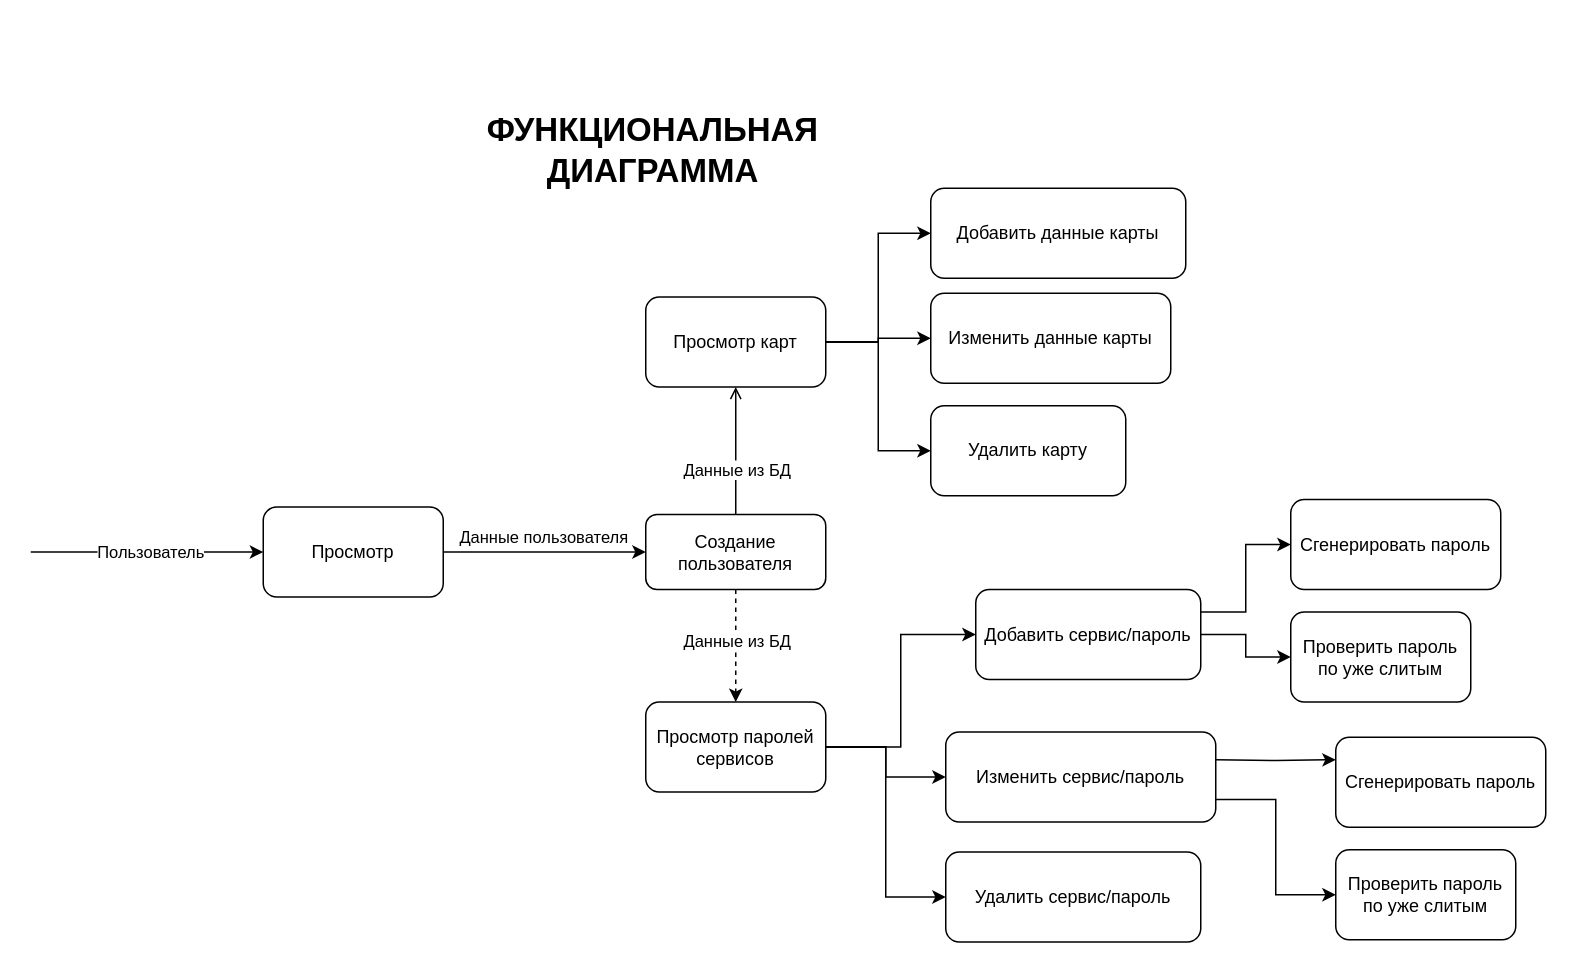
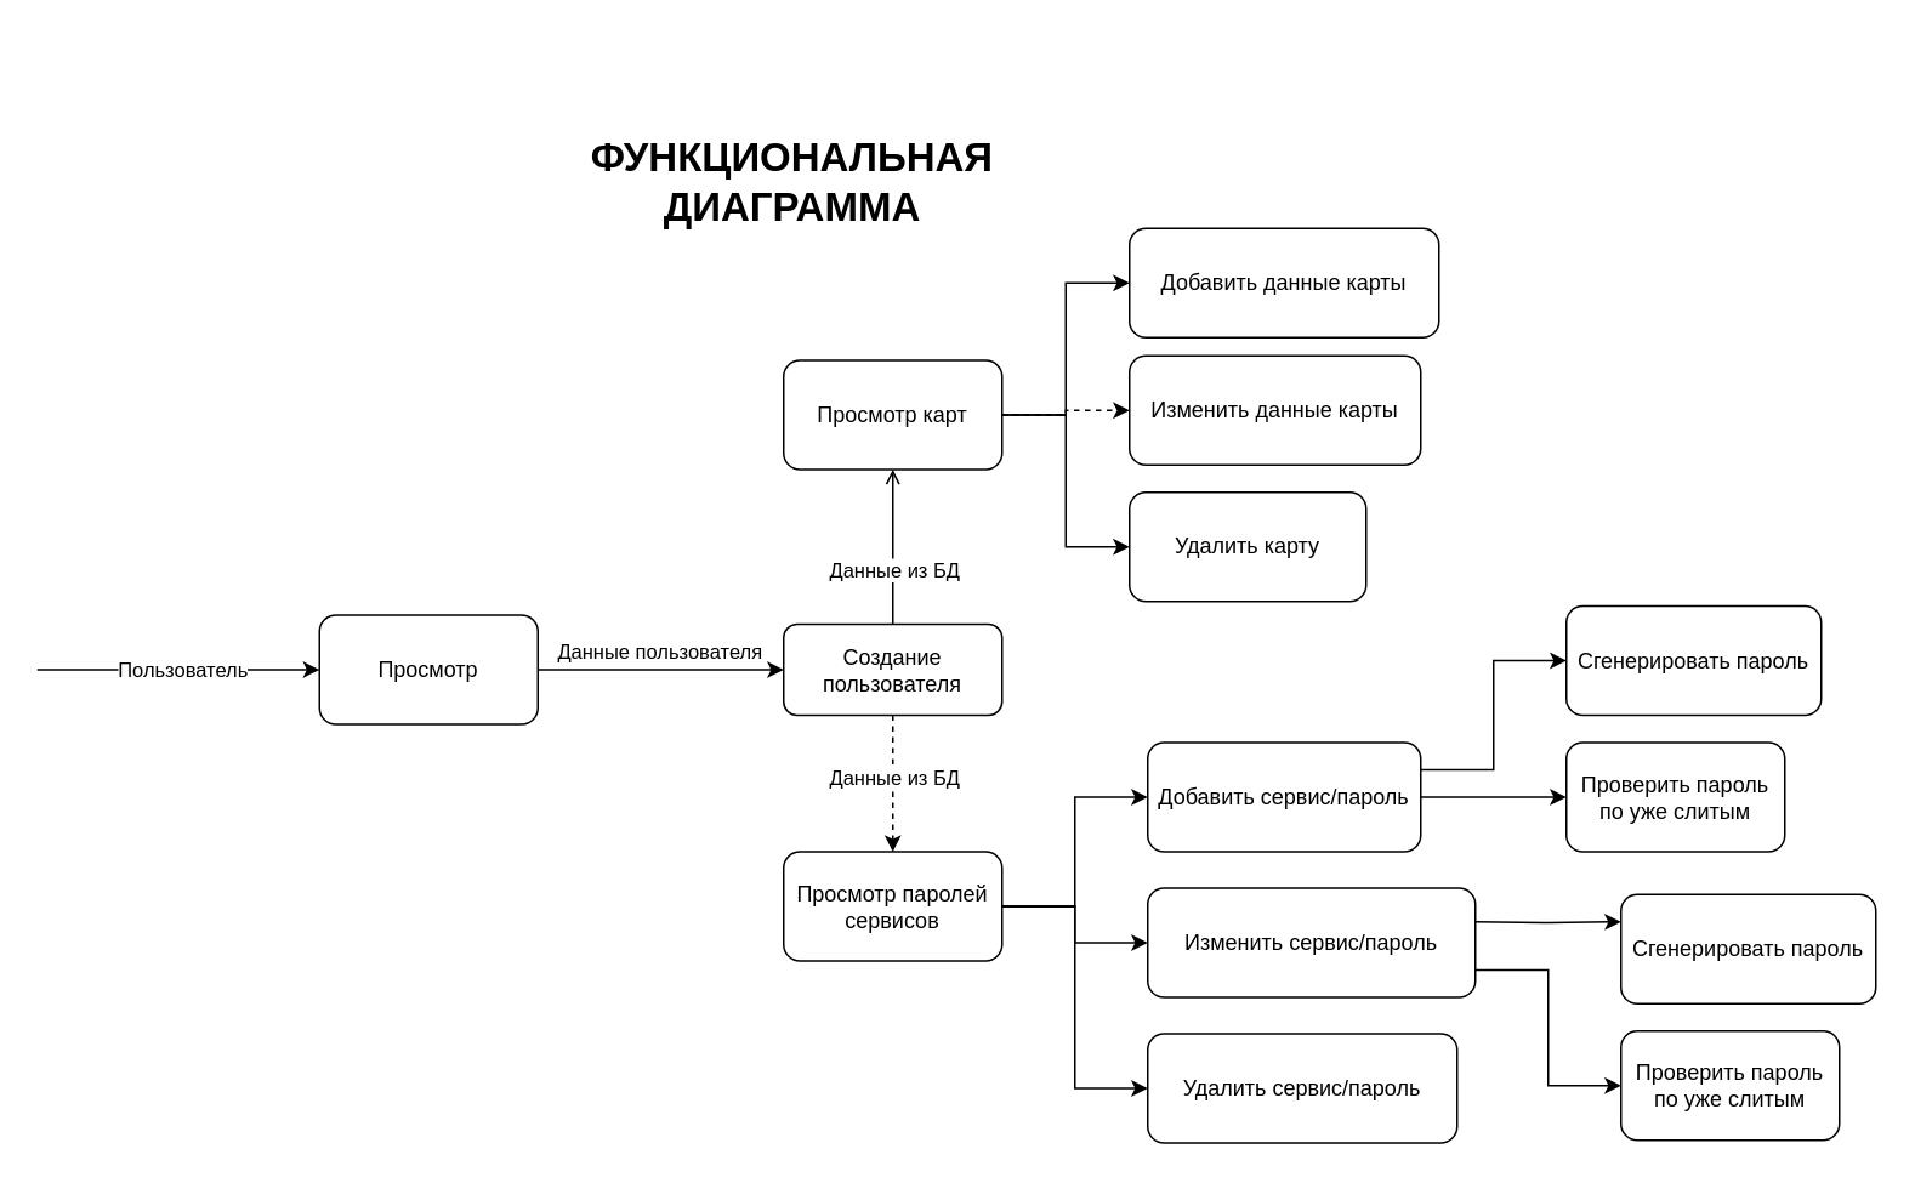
  <mxCell id="0" />
  <mxCell id="1" parent="0" />
  <mxCell id="2" value="&lt;span style=&quot;font-size: 22px;&quot;&gt;&lt;b&gt;ФУНКЦИОНАЛЬНАЯ&lt;br&gt;ДИАГРАММА&lt;br&gt;&lt;/b&gt;&lt;/span&gt;" style="text;html=1;strokeColor=none;fillColor=none;align=center;verticalAlign=middle;whiteSpace=wrap;rounded=0;" parent="1" vertex="1"><mxGeometry x="275" y="20" width="320" height="160" as="geometry" /></mxCell>
  <mxCell id="3" value="" style="endArrow=classic;html=1;rounded=0;entryX=0;entryY=0.5;entryDx=0;entryDy=0;" parent="1" edge="1"><mxGeometry width="50" height="50" relative="1" as="geometry"><mxPoint x="20" y="367.5" as="sourcePoint" /><mxPoint x="175" y="367.5" as="targetPoint" /></mxGeometry></mxCell>
  <mxCell id="4" value="Пользователь" style="edgeLabel;html=1;align=center;verticalAlign=middle;resizable=0;points=[];" parent="3" vertex="1" connectable="0"><mxGeometry x="-0.22" y="-1" relative="1" as="geometry"><mxPoint x="19" y="-1" as="offset" /></mxGeometry></mxCell>
  <mxCell id="5" style="edgeStyle=orthogonalEdgeStyle;rounded=0;orthogonalLoop=1;jettySize=auto;html=1;exitX=0.5;exitY=0;exitDx=0;exitDy=0;entryX=0.5;entryY=1;entryDx=0;entryDy=0;endArrow=open;" parent="1" source="30" target="12" edge="1"><mxGeometry relative="1" as="geometry"><Array as="points"><mxPoint x="490" y="337.5" /><mxPoint x="490" y="337.5" /></Array></mxGeometry></mxCell>
  <mxCell id="6" value="Данные из БД" style="edgeLabel;html=1;align=center;verticalAlign=middle;resizable=0;points=[];" parent="5" vertex="1" connectable="0"><mxGeometry x="0.108" relative="1" as="geometry"><mxPoint y="17" as="offset" /></mxGeometry></mxCell>
  <mxCell id="7" style="edgeStyle=orthogonalEdgeStyle;rounded=0;orthogonalLoop=1;jettySize=auto;html=1;exitX=0.5;exitY=1;exitDx=0;exitDy=0;entryX=0.5;entryY=0;entryDx=0;entryDy=0;dashed=1;" parent="1" source="30" target="17" edge="1"><mxGeometry relative="1" as="geometry"><Array as="points" /></mxGeometry></mxCell>
  <mxCell id="8" value="Данные из БД" style="edgeLabel;html=1;align=center;verticalAlign=middle;resizable=0;points=[];" parent="7" vertex="1" connectable="0"><mxGeometry x="-0.101" relative="1" as="geometry"><mxPoint as="offset" /></mxGeometry></mxCell>
  <mxCell id="9" style="edgeStyle=orthogonalEdgeStyle;rounded=0;orthogonalLoop=1;jettySize=auto;html=1;entryX=0;entryY=0.5;entryDx=0;entryDy=0;" parent="1" source="12" target="21" edge="1"><mxGeometry relative="1" as="geometry" /></mxCell>
- <mxCell id="10" style="edgeStyle=orthogonalEdgeStyle;rounded=0;orthogonalLoop=1;jettySize=auto;html=1;exitX=1;exitY=0.5;exitDx=0;exitDy=0;" parent="1" source="12" target="22" edge="1"><mxGeometry relative="1" as="geometry" /></mxCell>
+ <mxCell id="10" style="edgeStyle=orthogonalEdgeStyle;rounded=0;orthogonalLoop=1;jettySize=auto;html=1;exitX=1;exitY=0.5;exitDx=0;exitDy=0;dashed=1;" parent="1" source="12" target="22" edge="1"><mxGeometry relative="1" as="geometry" /></mxCell>
  <mxCell id="11" style="edgeStyle=orthogonalEdgeStyle;rounded=0;orthogonalLoop=1;jettySize=auto;html=1;exitX=1;exitY=0.5;exitDx=0;exitDy=0;entryX=0;entryY=0.5;entryDx=0;entryDy=0;" parent="1" source="12" target="26" edge="1"><mxGeometry relative="1" as="geometry" /></mxCell>
  <mxCell id="12" value="Просмотр карт" style="rounded=1;whiteSpace=wrap;html=1;" parent="1" vertex="1"><mxGeometry x="430" y="197.5" width="120" height="60" as="geometry" /></mxCell>
  <mxCell id="13" value="Просмотр" style="rounded=1;whiteSpace=wrap;html=1;" parent="1" vertex="1"><mxGeometry x="175" y="337.5" width="120" height="60" as="geometry" /></mxCell>
  <mxCell id="14" style="edgeStyle=orthogonalEdgeStyle;rounded=0;orthogonalLoop=1;jettySize=auto;html=1;exitX=1;exitY=0.5;exitDx=0;exitDy=0;entryX=0;entryY=0.5;entryDx=0;entryDy=0;" parent="1" source="17" target="20" edge="1"><mxGeometry relative="1" as="geometry" /></mxCell>
  <mxCell id="15" style="edgeStyle=orthogonalEdgeStyle;rounded=0;orthogonalLoop=1;jettySize=auto;html=1;exitX=1;exitY=0.5;exitDx=0;exitDy=0;entryX=0;entryY=0.5;entryDx=0;entryDy=0;" parent="1" source="17" target="25" edge="1"><mxGeometry relative="1" as="geometry" /></mxCell>
  <mxCell id="16" style="edgeStyle=orthogonalEdgeStyle;rounded=0;orthogonalLoop=1;jettySize=auto;html=1;exitX=1;exitY=0.5;exitDx=0;exitDy=0;entryX=0;entryY=0.5;entryDx=0;entryDy=0;" parent="1" source="17" target="27" edge="1"><mxGeometry relative="1" as="geometry" /></mxCell>
  <mxCell id="17" value="Просмотр паролей сервисов" style="rounded=1;whiteSpace=wrap;html=1;" parent="1" vertex="1"><mxGeometry x="430" y="467.5" width="120" height="60" as="geometry" /></mxCell>
  <mxCell id="18" style="edgeStyle=orthogonalEdgeStyle;rounded=0;orthogonalLoop=1;jettySize=auto;html=1;entryX=0;entryY=0.5;entryDx=0;entryDy=0;" parent="1" source="20" target="31" edge="1"><mxGeometry relative="1" as="geometry" /></mxCell>
  <mxCell id="19" style="edgeStyle=orthogonalEdgeStyle;rounded=0;orthogonalLoop=1;jettySize=auto;html=1;exitX=1;exitY=0.25;exitDx=0;exitDy=0;entryX=0;entryY=0.5;entryDx=0;entryDy=0;" parent="1" source="20" target="32" edge="1"><mxGeometry relative="1" as="geometry" /></mxCell>
- <mxCell id="20" value="Добавить сервис/пароль" style="rounded=1;whiteSpace=wrap;html=1;" parent="1" vertex="1"><mxGeometry x="650" y="392.5" width="150" height="60" as="geometry" /></mxCell>
+ <mxCell id="20" value="Добавить сервис/пароль" style="rounded=1;whiteSpace=wrap;html=1;" parent="1" vertex="1"><mxGeometry x="630" y="407.5" width="150" height="60" as="geometry" /></mxCell>
  <mxCell id="21" value="Добавить данные карты" style="rounded=1;whiteSpace=wrap;html=1;" parent="1" vertex="1"><mxGeometry x="620" y="125" width="170" height="60" as="geometry" /></mxCell>
  <mxCell id="22" value="Изменить данные карты" style="rounded=1;whiteSpace=wrap;html=1;" parent="1" vertex="1"><mxGeometry x="620" y="195" width="160" height="60" as="geometry" /></mxCell>
  <mxCell id="23" style="edgeStyle=orthogonalEdgeStyle;rounded=0;orthogonalLoop=1;jettySize=auto;html=1;entryX=0;entryY=0.25;entryDx=0;entryDy=0;" edge="1" parent="1" target="34"><mxGeometry relative="1" as="geometry"><mxPoint x="810" y="506" as="sourcePoint" /></mxGeometry></mxCell>
  <mxCell id="24" style="edgeStyle=orthogonalEdgeStyle;rounded=0;orthogonalLoop=1;jettySize=auto;html=1;exitX=1;exitY=0.75;exitDx=0;exitDy=0;entryX=0;entryY=0.5;entryDx=0;entryDy=0;" edge="1" parent="1" source="25" target="33"><mxGeometry relative="1" as="geometry" /></mxCell>
  <mxCell id="25" value="Изменить сервис/пароль" style="rounded=1;whiteSpace=wrap;html=1;" parent="1" vertex="1"><mxGeometry x="630" y="487.5" width="180" height="60" as="geometry" /></mxCell>
  <mxCell id="26" value="Удалить карту" style="rounded=1;whiteSpace=wrap;html=1;" parent="1" vertex="1"><mxGeometry x="620" y="270" width="130" height="60" as="geometry" /></mxCell>
  <mxCell id="27" value="Удалить сервис/пароль" style="rounded=1;whiteSpace=wrap;html=1;" parent="1" vertex="1"><mxGeometry x="630" y="567.5" width="170" height="60" as="geometry" /></mxCell>
  <mxCell id="28" value="" style="edgeStyle=orthogonalEdgeStyle;rounded=0;orthogonalLoop=1;jettySize=auto;html=1;exitX=1;exitY=0.5;exitDx=0;exitDy=0;" parent="1" source="13" target="30" edge="1"><mxGeometry relative="1" as="geometry"><mxPoint x="295" y="367.5" as="sourcePoint" /><mxPoint x="540" y="367.5" as="targetPoint" /></mxGeometry></mxCell>
  <mxCell id="29" value="Данные пользователя" style="edgeLabel;html=1;align=center;verticalAlign=middle;resizable=0;points=[];" parent="28" vertex="1" connectable="0"><mxGeometry x="-0.383" relative="1" as="geometry"><mxPoint x="24" y="-10" as="offset" /></mxGeometry></mxCell>
  <mxCell id="30" value="Создание пользователя" style="rounded=1;whiteSpace=wrap;html=1;" parent="1" vertex="1"><mxGeometry x="430" y="342.5" width="120" height="50" as="geometry" /></mxCell>
  <mxCell id="31" value="Проверить пароль по уже слитым" style="whiteSpace=wrap;html=1;rounded=1;" parent="1" vertex="1"><mxGeometry x="860" y="407.5" width="120" height="60" as="geometry" /></mxCell>
  <mxCell id="32" value="Сгенерировать пароль" style="rounded=1;whiteSpace=wrap;html=1;" parent="1" vertex="1"><mxGeometry x="860" y="332.5" width="140" height="60" as="geometry" /></mxCell>
  <mxCell id="33" value="Проверить пароль по уже слитым" style="whiteSpace=wrap;html=1;rounded=1;" vertex="1" parent="1"><mxGeometry x="890" y="566" width="120" height="60" as="geometry" /></mxCell>
  <mxCell id="34" value="Сгенерировать пароль" style="rounded=1;whiteSpace=wrap;html=1;" vertex="1" parent="1"><mxGeometry x="890" y="491" width="140" height="60" as="geometry" /></mxCell>
